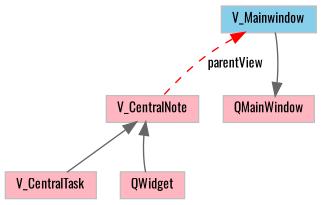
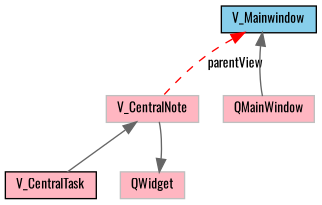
  digraph {
    fontname=Oswald
    node [color=grey75 fillcolor=lightpink fontname=Oswald fontsize=10 shape=record style=filled]
    edge [color=gray40 dir=back fontname=Oswald fontsize=10 labelfontname=Helvetica labelfontsize=10 style=solid]
-   n1 [fontcolor=black height=0.2 label=V_CentralTask width=0.4]
+   n1 [color=black fontcolor=black height=0.2 label=V_CentralTask width=0.4]
    n2 [height=0.2 label=V_CentralNote width=0.4]
    n3 [height=0.2 label=QWidget width=0.4]
-   n4 [fillcolor=skyblue height=0.2 label=V_Mainwindow width=0.4]
+   n4 [color=black fillcolor=skyblue height=0.2 label=V_Mainwindow width=0.4]
    n5 [height=0.2 label=QMainWindow width=0.4]
    n2 -> n1
-   n2 -> n3
+   n3 -> n2
    n4 -> n2 [color=red label=" parentView" style=dashed]
-   n5 -> n4
+   n4 -> n5
  }
